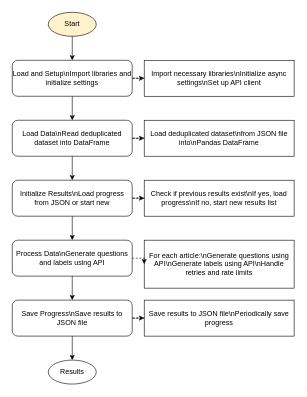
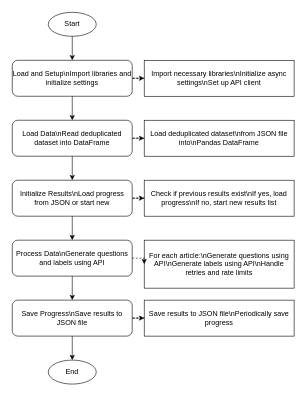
  <mxCell id="0" />
  <mxCell id="1" parent="0" />
- <mxCell id="2" value="Start" style="ellipse;whiteSpace=wrap;html=1;fillColor=#fff2cc;" vertex="1" parent="1"><mxGeometry x="80" y="20" width="80" height="40" as="geometry" /></mxCell>
+ <mxCell id="2" value="Start" style="ellipse;whiteSpace=wrap;html=1;" vertex="1" parent="1"><mxGeometry x="80" y="20" width="80" height="40" as="geometry" /></mxCell>
  <mxCell id="3" value="Load and Setup\nImport libraries and initialize settings" style="rounded=1;whiteSpace=wrap;html=1;" vertex="1" parent="1"><mxGeometry x="20" y="100" width="200" height="60" as="geometry" /></mxCell>
  <mxCell id="4" value="Load Data\nRead deduplicated dataset into DataFrame" style="rounded=1;whiteSpace=wrap;html=1;" vertex="1" parent="1"><mxGeometry x="20" y="200" width="200" height="60" as="geometry" /></mxCell>
  <mxCell id="5" value="Initialize Results\nLoad progress from JSON or start new" style="rounded=1;whiteSpace=wrap;html=1;" vertex="1" parent="1"><mxGeometry x="20" y="300" width="200" height="60" as="geometry" /></mxCell>
  <mxCell id="6" value="Process Data\nGenerate questions and labels using API" style="rounded=1;whiteSpace=wrap;html=1;" vertex="1" parent="1"><mxGeometry x="20" y="400" width="200" height="60" as="geometry" /></mxCell>
  <mxCell id="7" value="Save Progress\nSave results to JSON file" style="rounded=1;whiteSpace=wrap;html=1;" vertex="1" parent="1"><mxGeometry x="20" y="500" width="200" height="60" as="geometry" /></mxCell>
- <mxCell id="8" value="Results" style="ellipse;whiteSpace=wrap;html=1;" vertex="1" parent="1"><mxGeometry x="80" y="600" width="80" height="40" as="geometry" /></mxCell>
+ <mxCell id="8" value="End" style="ellipse;whiteSpace=wrap;html=1;" vertex="1" parent="1"><mxGeometry x="80" y="600" width="80" height="40" as="geometry" /></mxCell>
  <mxCell id="9" style="edgeStyle=orthogonalEdgeStyle;rounded=0;orthogonalLoop=1;jettySize=auto;html=1;exitX=0.5;exitY=1;exitDx=0;exitDy=0;entryX=0.5;entryY=0;entryDx=0;entryDy=0;" edge="1" parent="1" source="2" target="3"><mxGeometry relative="1" as="geometry" /></mxCell>
  <mxCell id="10" style="edgeStyle=orthogonalEdgeStyle;rounded=0;orthogonalLoop=1;jettySize=auto;html=1;exitX=0.5;exitY=1;exitDx=0;exitDy=0;entryX=0.5;entryY=0;entryDx=0;entryDy=0;" edge="1" parent="1" source="3" target="4"><mxGeometry relative="1" as="geometry" /></mxCell>
  <mxCell id="11" style="edgeStyle=orthogonalEdgeStyle;rounded=0;orthogonalLoop=1;jettySize=auto;html=1;exitX=0.5;exitY=1;exitDx=0;exitDy=0;entryX=0.5;entryY=0;entryDx=0;entryDy=0;" edge="1" parent="1" source="4" target="5"><mxGeometry relative="1" as="geometry" /></mxCell>
  <mxCell id="12" style="edgeStyle=orthogonalEdgeStyle;rounded=0;orthogonalLoop=1;jettySize=auto;html=1;exitX=0.5;exitY=1;exitDx=0;exitDy=0;entryX=0.5;entryY=0;entryDx=0;entryDy=0;" edge="1" parent="1" source="5" target="6"><mxGeometry relative="1" as="geometry" /></mxCell>
  <mxCell id="13" style="edgeStyle=orthogonalEdgeStyle;rounded=0;orthogonalLoop=1;jettySize=auto;html=1;exitX=0.5;exitY=1;exitDx=0;exitDy=0;entryX=0.5;entryY=0;entryDx=0;entryDy=0;" edge="1" parent="1" source="6" target="7"><mxGeometry relative="1" as="geometry" /></mxCell>
  <mxCell id="14" style="edgeStyle=orthogonalEdgeStyle;rounded=0;orthogonalLoop=1;jettySize=auto;html=1;exitX=0.5;exitY=1;exitDx=0;exitDy=0;entryX=0.5;entryY=0;entryDx=0;entryDy=0;" edge="1" parent="1" source="7" target="8"><mxGeometry relative="1" as="geometry" /></mxCell>
  <mxCell id="15" value="Import necessary libraries\nInitialize async settings\nSet up API client" style="note;whiteSpace=wrap;html=1;" vertex="1" parent="1"><mxGeometry x="240" y="100" width="250" height="60" as="geometry" /></mxCell>
  <mxCell id="16" value="Load deduplicated dataset\nfrom JSON file into\nPandas DataFrame" style="note;whiteSpace=wrap;html=1;" vertex="1" parent="1"><mxGeometry x="240" y="200" width="250" height="60" as="geometry" /></mxCell>
  <mxCell id="17" value="Check if previous results exist\nIf yes, load progress\nIf no, start new results list" style="note;whiteSpace=wrap;html=1;" vertex="1" parent="1"><mxGeometry x="240" y="300" width="250" height="60" as="geometry" /></mxCell>
  <mxCell id="18" value="For each article:\nGenerate questions using API\nGenerate labels using API\nHandle retries and rate limits" style="note;whiteSpace=wrap;html=1;" vertex="1" parent="1"><mxGeometry x="240" y="400" width="250" height="80" as="geometry" /></mxCell>
  <mxCell id="19" value="Save results to JSON file\nPeriodically save progress" style="note;whiteSpace=wrap;html=1;" vertex="1" parent="1"><mxGeometry x="240" y="500" width="250" height="60" as="geometry" /></mxCell>
  <mxCell id="20" style="edgeStyle=orthogonalEdgeStyle;rounded=0;orthogonalLoop=1;jettySize=auto;html=1;dashed=1;" edge="1" parent="1" source="3" target="15"><mxGeometry relative="1" as="geometry" /></mxCell>
  <mxCell id="21" style="edgeStyle=orthogonalEdgeStyle;rounded=0;orthogonalLoop=1;jettySize=auto;html=1;dashed=1;" edge="1" parent="1" source="4" target="16"><mxGeometry relative="1" as="geometry" /></mxCell>
  <mxCell id="22" style="edgeStyle=orthogonalEdgeStyle;rounded=0;orthogonalLoop=1;jettySize=auto;html=1;dashed=1;" edge="1" parent="1" source="5" target="17"><mxGeometry relative="1" as="geometry" /></mxCell>
  <mxCell id="23" style="edgeStyle=orthogonalEdgeStyle;rounded=0;orthogonalLoop=1;jettySize=auto;html=1;dashed=1;" edge="1" parent="1" source="6" target="18"><mxGeometry relative="1" as="geometry" /></mxCell>
  <mxCell id="24" style="edgeStyle=orthogonalEdgeStyle;rounded=0;orthogonalLoop=1;jettySize=auto;html=1;dashed=1;" edge="1" parent="1" source="7" target="19"><mxGeometry relative="1" as="geometry" /></mxCell>
